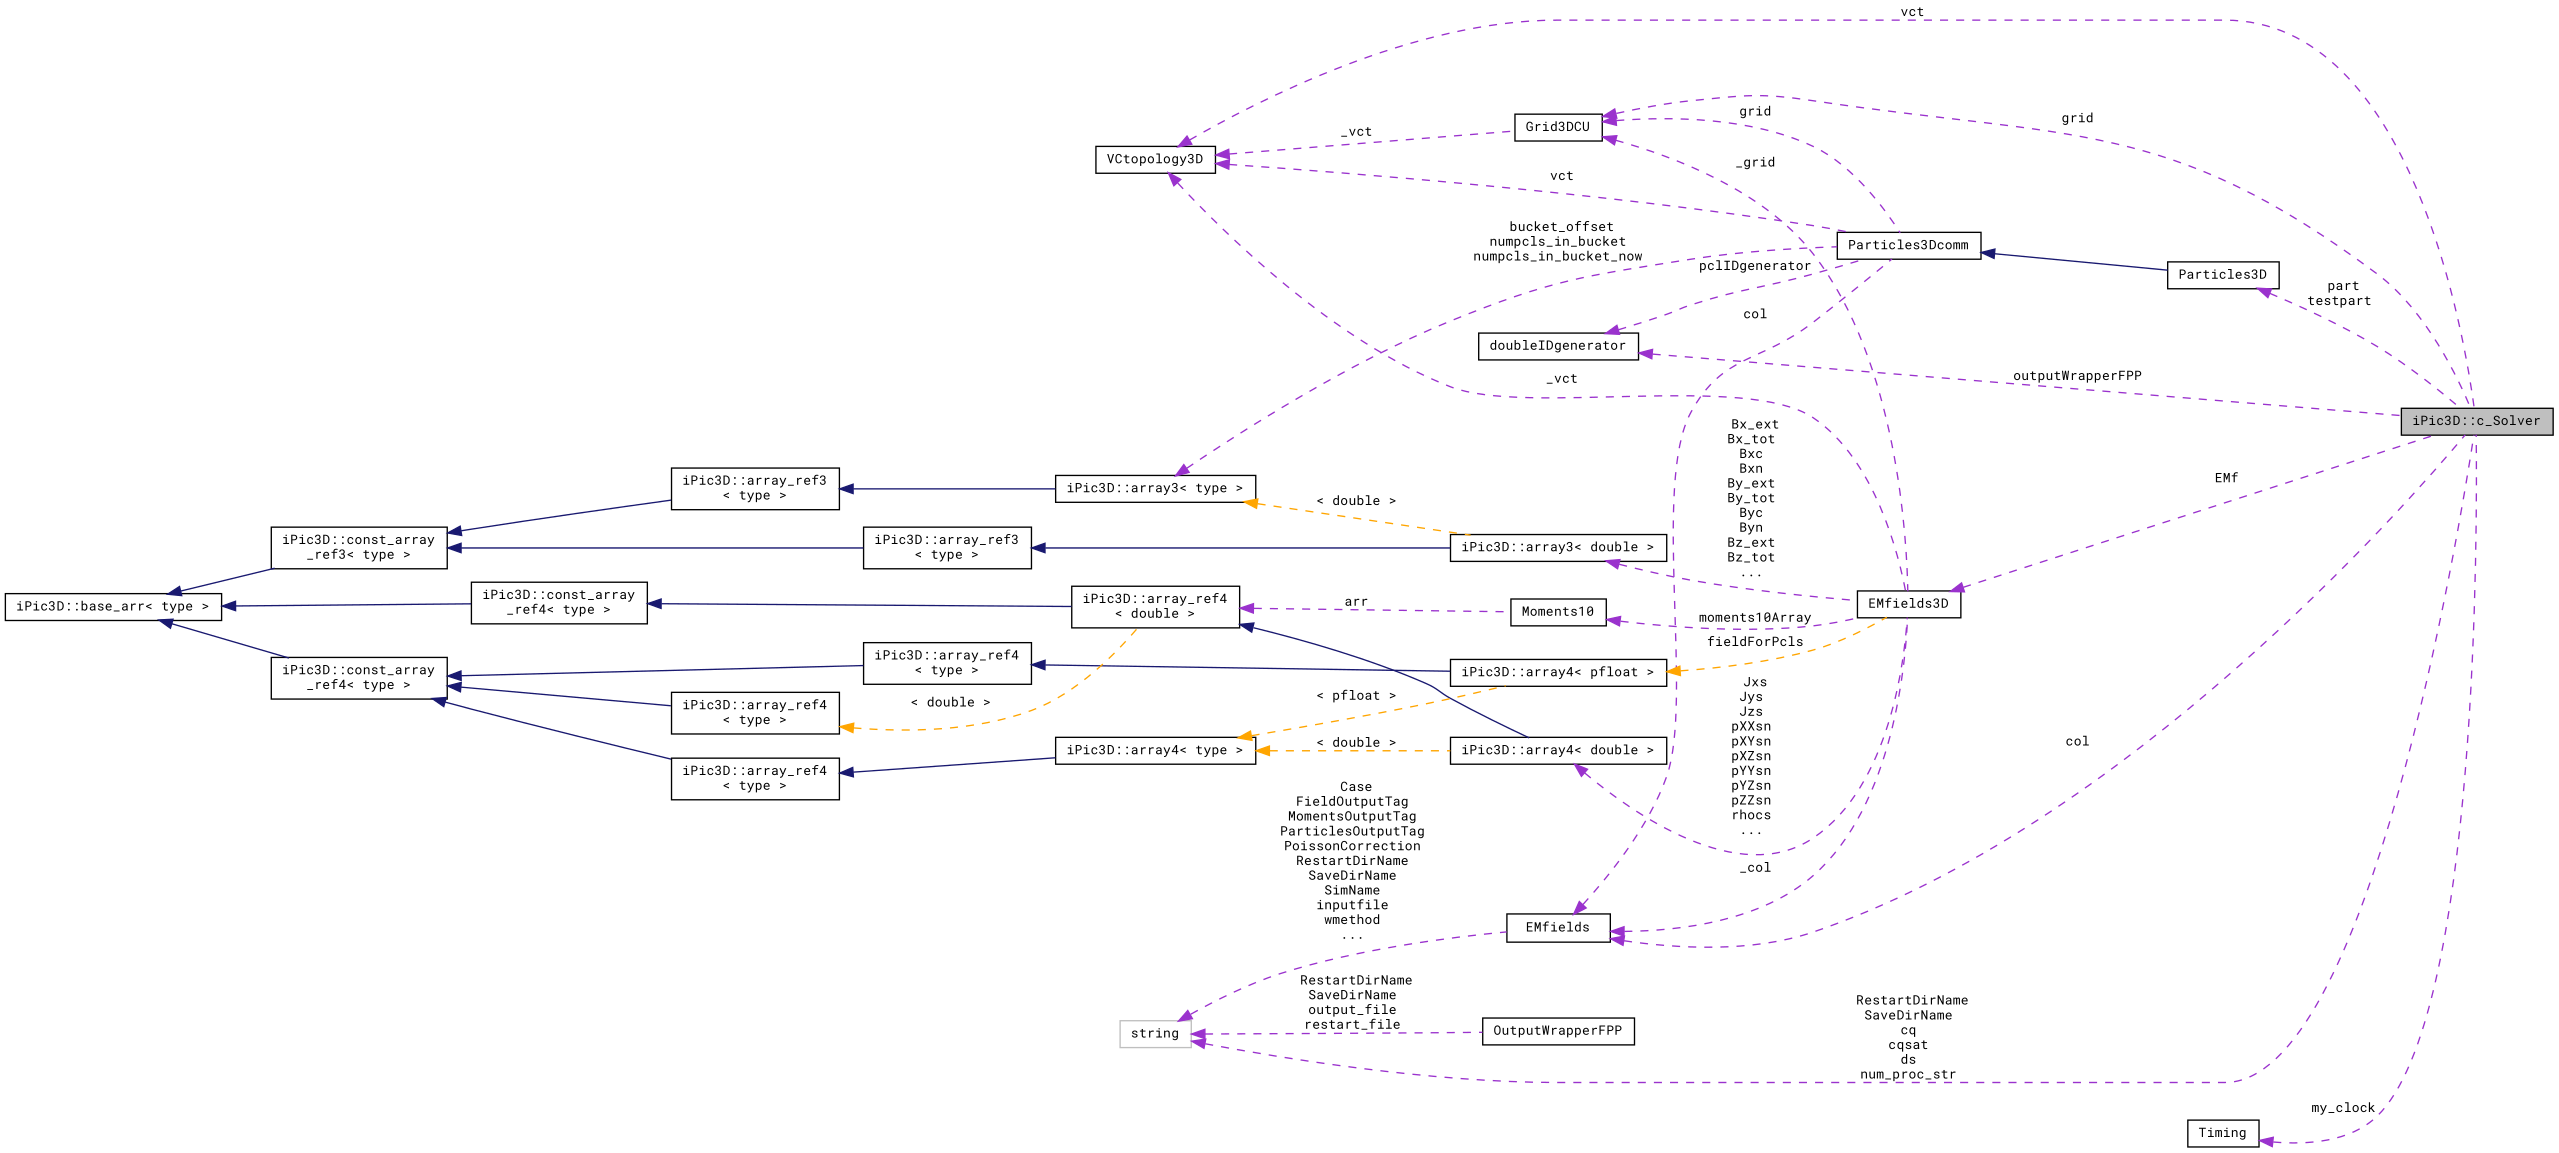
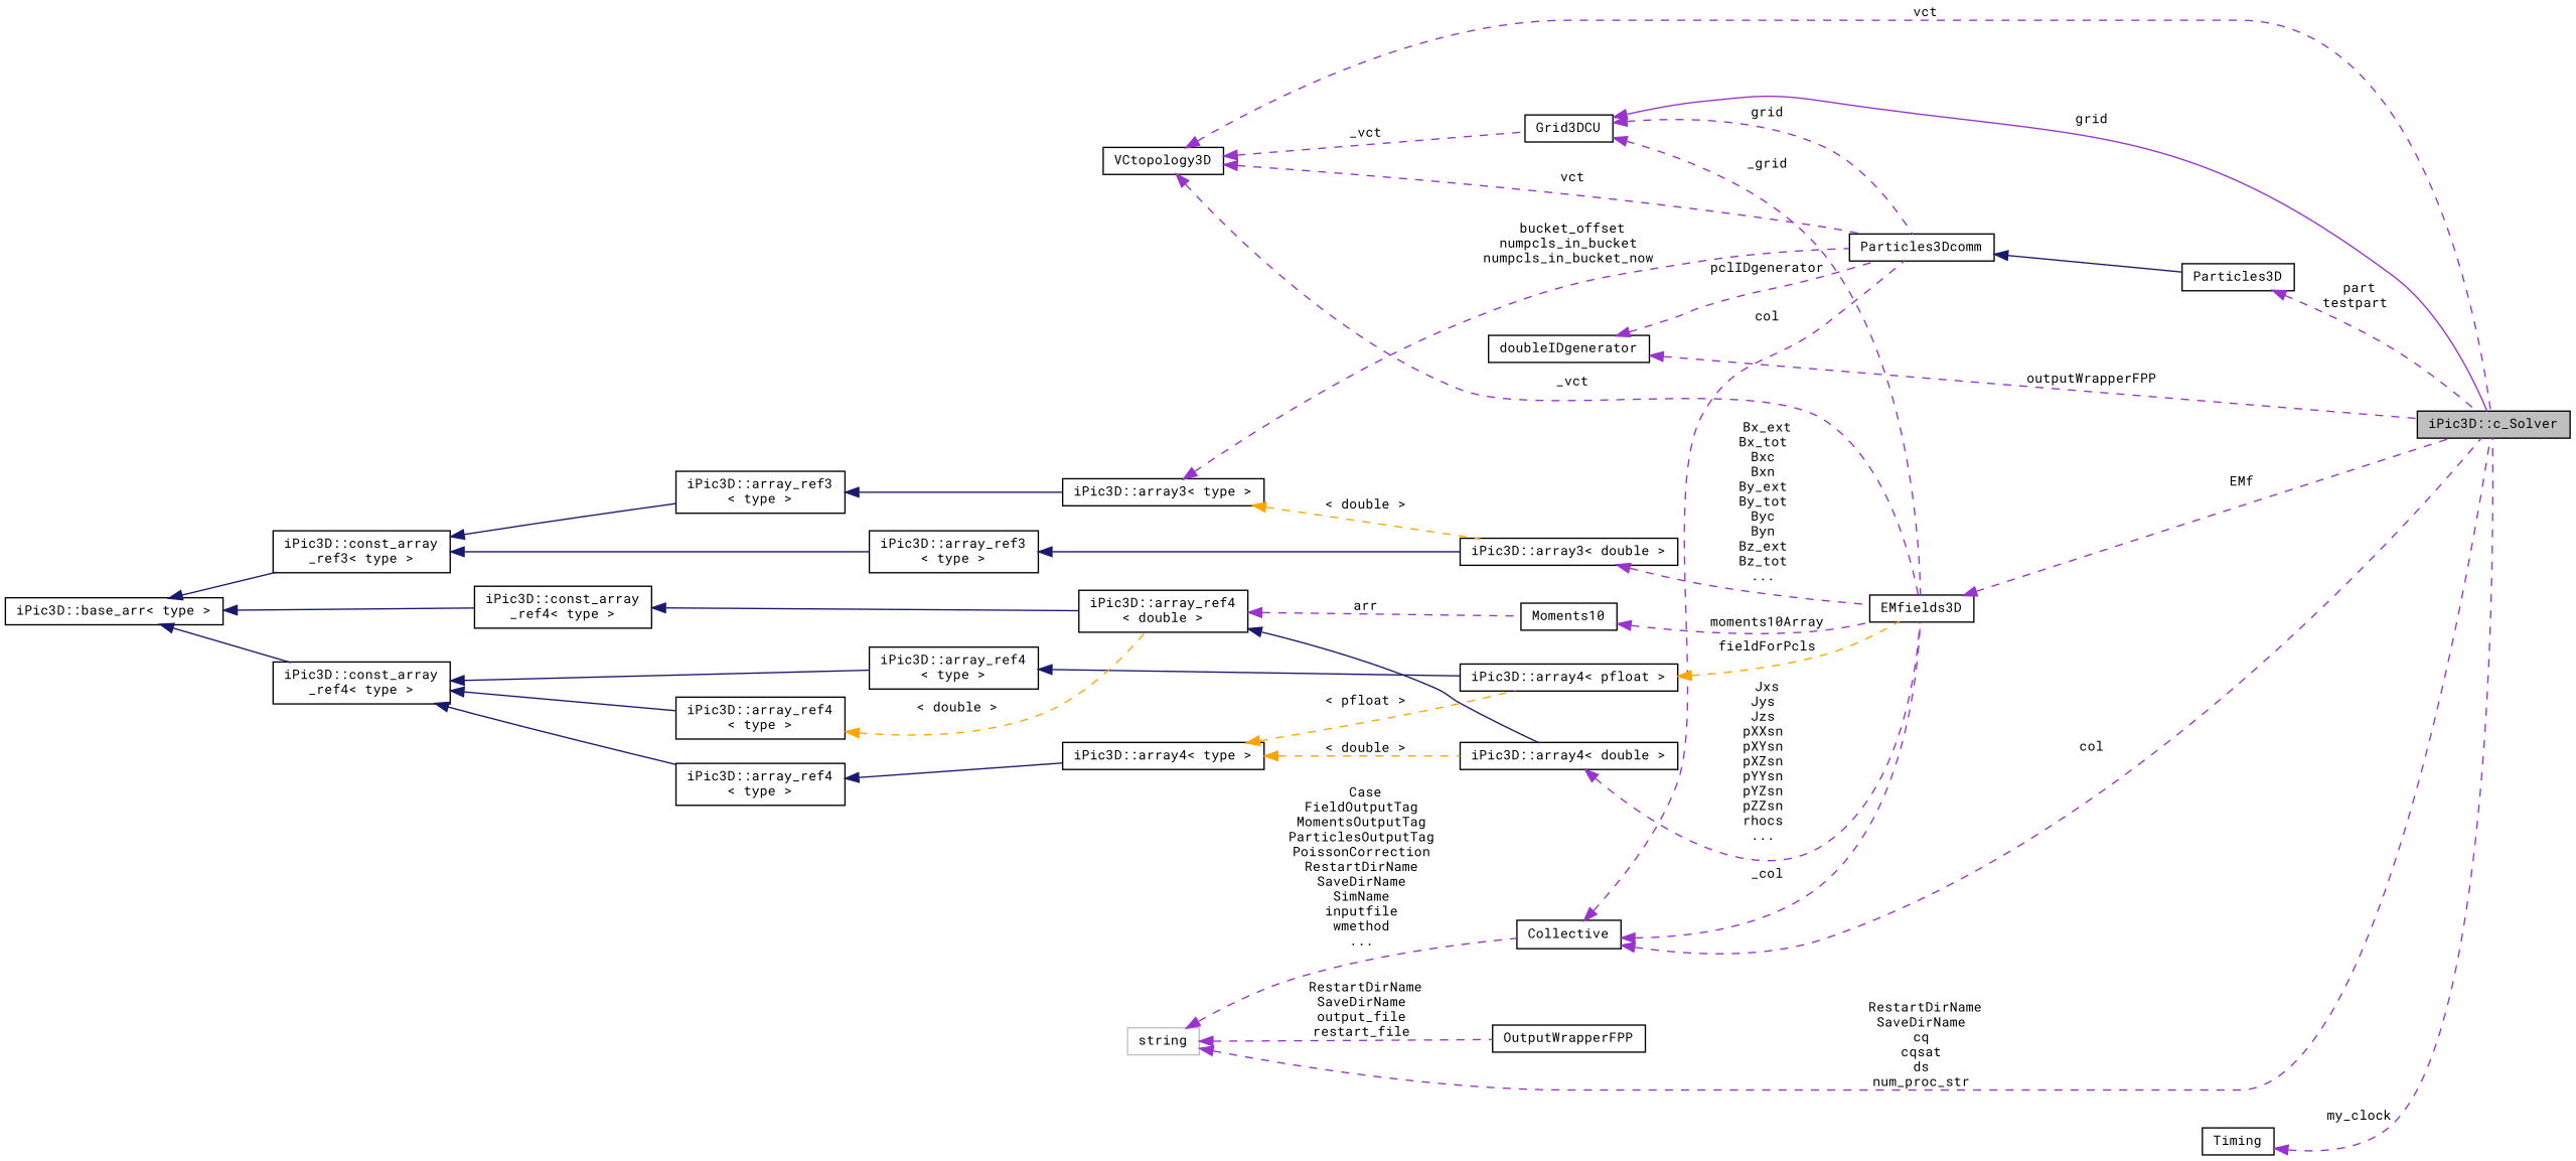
  digraph {
    fontname="Roboto Mono"
    rankdir=LR
    node [color=black fillcolor=white fontname="Roboto Mono" fontsize=10 shape=record style=filled]
    edge [color=darkorchid3 dir=back fontname="Roboto Mono" fontsize=10 labelfontname=Helvetica labelfontsize=10 style=dashed]
    n1 [fillcolor=grey75 fontcolor=black height=0.2 label="iPic3D::c_Solver" width=0.4]
-   n2 [height=0.2 label=EMfields width=0.4]
+   n2 [height=0.2 label=Collective width=0.4]
    n3 [height=0.2 label=EMfields3D width=0.4]
    n4 [height=0.2 label=Particles3Dcomm width=0.4]
    n5 [height=0.2 label=Particles3D width=0.4]
    n6 [color=grey75 height=0.2 label=string width=0.4]
    n7 [height=0.2 label=OutputWrapperFPP width=0.4]
    n8 [height=0.2 label=VCtopology3D width=0.4]
    n9 [height=0.2 label=Grid3DCU width=0.4]
    n10 [height=0.2 label="iPic3D::array3\< double \>" width=0.4]
    n11 [height=0.2 label="iPic3D::array_ref3\l\< type \>" width=0.4]
    n12 [height=0.2 label="iPic3D::const_array\l_ref3\< type \>" width=0.4]
    n13 [height=0.2 label="iPic3D::array_ref3\l\< type \>" width=0.4]
    n14 [height=0.2 label="iPic3D::array3\< type \>" width=0.4]
    n15 [height=0.2 label="iPic3D::base_arr\< type \>" width=0.4]
    n16 [height=0.2 label="iPic3D::const_array\l_ref4\< type \>" width=0.4]
    n17 [height=0.2 label="iPic3D::const_array\l_ref4\< type \>" width=0.4]
    n18 [height=0.2 label="iPic3D::array_ref4\l\< type \>" width=0.4]
    n19 [height=0.2 label="iPic3D::array_ref4\l\< type \>" width=0.4]
    n20 [height=0.2 label="iPic3D::array_ref4\l\< type \>" width=0.4]
    n21 [height=0.2 label="iPic3D::array_ref4\l\< double \>" width=0.4]
    n22 [height=0.2 label="iPic3D::array4\< pfloat \>" width=0.4]
    n23 [height=0.2 label="iPic3D::array4\< type \>" width=0.4]
    n24 [height=0.2 label="iPic3D::array4\< double \>" width=0.4]
    n25 [height=0.2 label=Moments10 width=0.4]
    n26 [height=0.2 label=doubleIDgenerator width=0.4]
    n27 [height=0.2 label=Timing width=0.4]
    n2 -> n1 [label=" col"]
    n2 -> n3 [label=" _col"]
    n2 -> n4 [label=" col"]
    n3 -> n1 [label=" EMf"]
    n4 -> n5 [color=midnightblue style=solid]
    n5 -> n1 [label=" part\ntestpart"]
    n6 -> n1 [label=" RestartDirName\nSaveDirName\ncq\ncqsat\nds\nnum_proc_str"]
    n6 -> n2 [label=" Case\nFieldOutputTag\nMomentsOutputTag\nParticlesOutputTag\nPoissonCorrection\nRestartDirName\nSaveDirName\nSimName\ninputfile\nwmethod\n..."]
    n6 -> n7 [label=" RestartDirName\nSaveDirName\noutput_file\nrestart_file"]
    n8 -> n1 [label=" vct"]
    n8 -> n3 [label=" _vct"]
    n8 -> n4 [label=" vct"]
    n8 -> n9 [label=" _vct"]
-   n9 -> n1 [label=" grid"]
+   n9 -> n1 [label=" grid" style=solid]
    n9 -> n3 [label=" _grid"]
    n9 -> n4 [label=" grid"]
    n10 -> n3 [label=" Bx_ext\nBx_tot\nBxc\nBxn\nBy_ext\nBy_tot\nByc\nByn\nBz_ext\nBz_tot\n..."]
    n11 -> n10 [color=midnightblue style=solid]
    n12 -> n11 [color=midnightblue style=solid]
    n12 -> n13 [color=midnightblue style=solid]
    n13 -> n14 [color=midnightblue style=solid]
    n14 -> n4 [label=" bucket_offset\nnumpcls_in_bucket\nnumpcls_in_bucket_now"]
    n14 -> n10 [color=orange label=" \< double \>"]
    n15 -> n12 [color=midnightblue style=solid]
    n15 -> n16 [color=midnightblue style=solid]
    n15 -> n17 [color=midnightblue style=solid]
    n16 -> n18 [color=midnightblue style=solid]
    n16 -> n19 [color=midnightblue style=solid]
    n16 -> n20 [color=midnightblue style=solid]
    n17 -> n21 [color=midnightblue style=solid]
    n18 -> n22 [color=midnightblue style=solid]
    n19 -> n23 [color=midnightblue style=solid]
    n20 -> n21 [color=orange label=" \< double \>"]
    n21 -> n24 [color=midnightblue style=solid]
    n21 -> n25 [label=" arr"]
    n22 -> n3 [color=orange label=" fieldForPcls"]
    n23 -> n22 [color=orange label=" \< pfloat \>"]
    n23 -> n24 [color=orange label=" \< double \>"]
    n24 -> n3 [label=" Jxs\nJys\nJzs\npXXsn\npXYsn\npXZsn\npYYsn\npYZsn\npZZsn\nrhocs\n..."]
    n25 -> n3 [label=" moments10Array"]
    n26 -> n1 [label=" outputWrapperFPP"]
    n26 -> n4 [label=" pclIDgenerator"]
    n27 -> n1 [label=" my_clock"]
  }
